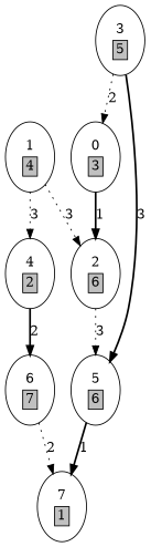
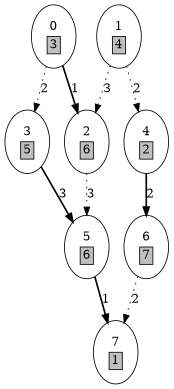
  digraph {
    edge [style=dotted]
    n1 [label=<<TABLE border="0"><TR><TD>0</TD></TR><TR><TD border="1" bgcolor="grey">3</TD></TR></TABLE>>]
    n2 [label=<<TABLE border="0"><TR><TD>2</TD></TR><TR><TD border="1" bgcolor="grey">6</TD></TR></TABLE>>]
    n3 [label=<<TABLE border="0"><TR><TD>3</TD></TR><TR><TD border="1" bgcolor="grey">5</TD></TR></TABLE>>]
    n4 [label=<<TABLE border="0"><TR><TD>5</TD></TR><TR><TD border="1" bgcolor="grey">6</TD></TR></TABLE>>]
    n5 [label=<<TABLE border="0"><TR><TD>7</TD></TR><TR><TD border="1" bgcolor="grey">1</TD></TR></TABLE>>]
    n6 [label=<<TABLE border="0"><TR><TD>1</TD></TR><TR><TD border="1" bgcolor="grey">4</TD></TR></TABLE>>]
    n7 [label=<<TABLE border="0"><TR><TD>4</TD></TR><TR><TD border="1" bgcolor="grey">2</TD></TR></TABLE>>]
    n8 [label=<<TABLE border="0"><TR><TD>6</TD></TR><TR><TD border="1" bgcolor="grey">7</TD></TR></TABLE>>]
    n1 -> n2 [label=1 style=bold]
-   n3 -> n1 [label=2]
+   n1 -> n3 [label=2]
    n2 -> n4 [label=3]
    n3 -> n4 [label=3 style=bold]
    n4 -> n5 [label=1 style=bold]
    n6 -> n2 [label=3]
-   n6 -> n7 [label=3]
+   n6 -> n7 [label=2]
    n7 -> n8 [label=2 style=bold]
    n8 -> n5 [label=2]
  }
